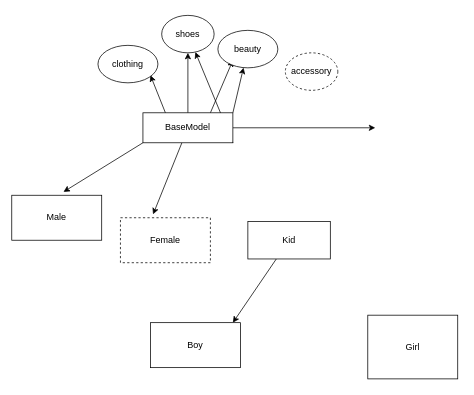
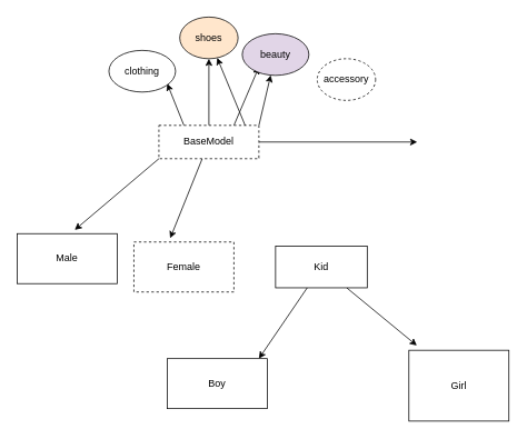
  <mxCell id="0" />
  <mxCell id="1" parent="0" />
  <mxCell id="2" style="edgeStyle=none;html=1;exitX=0;exitY=1;exitDx=0;exitDy=0;entryX=0.575;entryY=-0.075;entryDx=0;entryDy=0;entryPerimeter=0;" edge="1" parent="1" source="10" target="12"><mxGeometry relative="1" as="geometry"><mxPoint x="170" y="110" as="targetPoint" /></mxGeometry></mxCell>
  <mxCell id="3" style="edgeStyle=none;html=1;entryX=0.363;entryY=-0.075;entryDx=0;entryDy=0;entryPerimeter=0;" edge="1" parent="1" source="10" target="11"><mxGeometry relative="1" as="geometry"><mxPoint x="290" y="120" as="targetPoint" /></mxGeometry></mxCell>
  <mxCell id="4" style="edgeStyle=none;html=1;exitX=1;exitY=1;exitDx=0;exitDy=0;" edge="1" parent="1" source="10" target="19"><mxGeometry relative="1" as="geometry"><mxPoint x="420" y="100" as="targetPoint" /></mxGeometry></mxCell>
  <mxCell id="5" style="edgeStyle=none;html=1;exitX=0.25;exitY=0;exitDx=0;exitDy=0;" edge="1" parent="1" source="10"><mxGeometry relative="1" as="geometry"><mxPoint x="200" y="100" as="targetPoint" /></mxGeometry></mxCell>
  <mxCell id="6" style="edgeStyle=none;html=1;exitX=0.5;exitY=0;exitDx=0;exitDy=0;" edge="1" parent="1" source="10"><mxGeometry relative="1" as="geometry"><mxPoint x="250" y="70" as="targetPoint" /></mxGeometry></mxCell>
  <mxCell id="7" style="edgeStyle=none;html=1;exitX=0.75;exitY=0;exitDx=0;exitDy=0;" edge="1" parent="1" source="10"><mxGeometry relative="1" as="geometry"><mxPoint x="310" y="80" as="targetPoint" /></mxGeometry></mxCell>
  <mxCell id="8" style="edgeStyle=none;html=1;exitX=1;exitY=0;exitDx=0;exitDy=0;" edge="1" parent="1" source="10" target="20"><mxGeometry relative="1" as="geometry"><mxPoint x="390" y="110" as="targetPoint" /></mxGeometry></mxCell>
  <mxCell id="9" style="edgeStyle=none;html=1;exitX=1;exitY=0.5;exitDx=0;exitDy=0;" edge="1" parent="1" source="10"><mxGeometry relative="1" as="geometry"><mxPoint x="500" y="170" as="targetPoint" /></mxGeometry></mxCell>
- <mxCell id="10" value="BaseModel" style="whiteSpace=wrap;html=1;" vertex="1" parent="1"><mxGeometry x="190" y="150" width="120" height="40" as="geometry" /></mxCell>
+ <mxCell id="10" value="BaseModel" style="whiteSpace=wrap;html=1;dashed=1;" vertex="1" parent="1"><mxGeometry x="190" y="150" width="120" height="40" as="geometry" /></mxCell>
  <mxCell id="11" value="Female" style="whiteSpace=wrap;html=1;dashed=1;" vertex="1" parent="1"><mxGeometry x="160" y="290" width="120" height="60" as="geometry" /></mxCell>
- <mxCell id="12" value="Male" style="whiteSpace=wrap;html=1;" vertex="1" parent="1"><mxGeometry x="15" y="260" width="120" height="60" as="geometry" /></mxCell>
+ <mxCell id="12" value="Male" style="whiteSpace=wrap;html=1;" vertex="1" parent="1"><mxGeometry x="20" y="280" width="120" height="60" as="geometry" /></mxCell>
  <mxCell id="13" style="edgeStyle=none;html=1;" edge="1" parent="1" source="15"><mxGeometry relative="1" as="geometry"><mxPoint x="310" y="430" as="targetPoint" /></mxGeometry></mxCell>
+ <mxCell id="14" style="edgeStyle=none;html=1;entryX=0.079;entryY=-0.067;entryDx=0;entryDy=0;entryPerimeter=0;" edge="1" parent="1" source="15" target="17"><mxGeometry relative="1" as="geometry"><mxPoint x="610" y="125" as="targetPoint" /></mxGeometry></mxCell>
  <mxCell id="15" value="Kid" style="whiteSpace=wrap;html=1;" vertex="1" parent="1"><mxGeometry x="330" y="295" width="110" height="50" as="geometry" /></mxCell>
  <mxCell id="16" value="Boy" style="whiteSpace=wrap;html=1;" vertex="1" parent="1"><mxGeometry x="200" y="430" width="120" height="60" as="geometry" /></mxCell>
  <mxCell id="17" value="Girl" style="whiteSpace=wrap;html=1;" vertex="1" parent="1"><mxGeometry x="490" y="420" width="120" height="85" as="geometry" /></mxCell>
  <mxCell id="18" value="clothing" style="ellipse;whiteSpace=wrap;html=1;" vertex="1" parent="1"><mxGeometry x="130" y="60" width="80" height="50" as="geometry" /></mxCell>
- <mxCell id="19" value="shoes" style="ellipse;whiteSpace=wrap;html=1;" vertex="1" parent="1"><mxGeometry x="215" y="20" width="70" height="50" as="geometry" /></mxCell>
- <mxCell id="20" value="beauty" style="ellipse;whiteSpace=wrap;html=1;" vertex="1" parent="1"><mxGeometry x="290" y="40" width="80" height="50" as="geometry" /></mxCell>
+ <mxCell id="19" value="shoes" style="ellipse;whiteSpace=wrap;html=1;fillColor=#ffe6cc;" vertex="1" parent="1"><mxGeometry x="215" y="20" width="70" height="50" as="geometry" /></mxCell>
+ <mxCell id="20" value="beauty" style="ellipse;whiteSpace=wrap;html=1;fillColor=#e1d5e7;" vertex="1" parent="1"><mxGeometry x="290" y="40" width="80" height="50" as="geometry" /></mxCell>
  <mxCell id="21" value="accessory" style="ellipse;whiteSpace=wrap;html=1;dashed=1;" vertex="1" parent="1"><mxGeometry x="380" y="70" width="70" height="50" as="geometry" /></mxCell>
